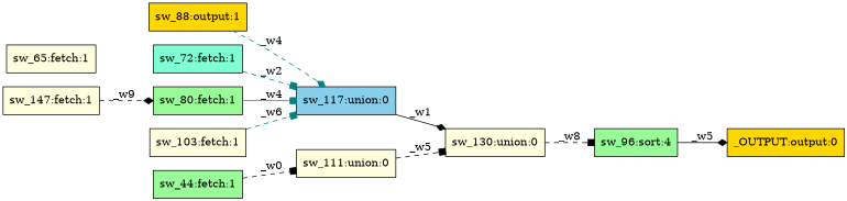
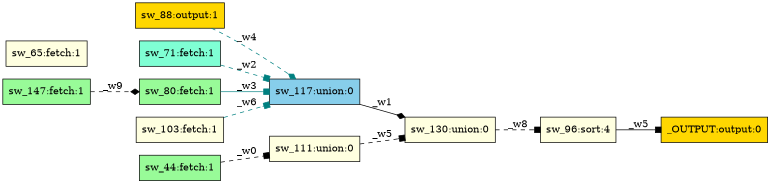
  digraph {
    rankdir=LR
    node [fillcolor=lightyellow shape=box style=filled]
    edge [arrowhead=box color=black style=dashed]
    n1 [label="sw_130:union:0"]
-   n2 [fillcolor=palegreen label="sw_96:sort:4"]
+   n2 [label="sw_96:sort:4"]
    n3 [fillcolor=gold label="_OUTPUT:output:0"]
    n4 [fillcolor=skyblue label="sw_117:union:0"]
    n5 [fillcolor=gold label="sw_88:output:1"]
-   n6 [fillcolor=aquamarine label="sw_72:fetch:1"]
+   n6 [fillcolor=aquamarine label="sw_71:fetch:1"]
    n7 [label="sw_65:fetch:1"]
    n8 [fillcolor=palegreen label="sw_44:fetch:1"]
    n9 [label="sw_111:union:0"]
-   n10 [label="sw_147:fetch:1"]
+   n10 [fillcolor=palegreen label="sw_147:fetch:1"]
    n11 [fillcolor=palegreen label="sw_80:fetch:1"]
    n12 [label="sw_103:fetch:1"]
    n1 -> n2 [label=_w8]
-   n2 -> n3 [arrowhead=diamond label=_w5 style=solid]
+   n2 -> n3 [label=_w5 style=solid]
    n4 -> n1 [arrowhead=diamond label=_w1 style=solid]
    n5 -> n4 [arrowhead=diamond color=teal label=_w4]
    n6 -> n4 [color=teal label=_w2]
    n8 -> n9 [label=_w0]
    n9 -> n1 [label=_w5]
    n10 -> n11 [arrowhead=diamond label=_w9]
-   n11 -> n4 [color=teal label=_w4 style=solid]
+   n11 -> n4 [color=teal label=_w3 style=solid]
    n12 -> n4 [color=teal label=_w6]
  }
